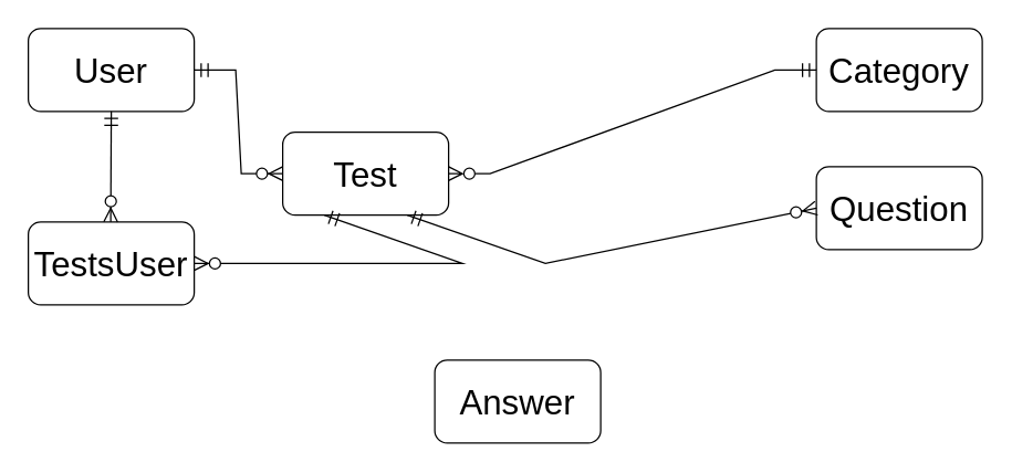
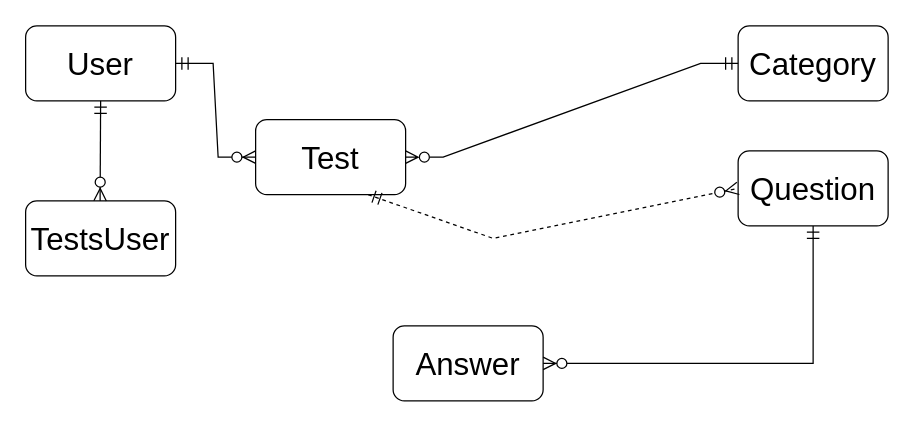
  <mxCell id="0" />
  <mxCell id="1" parent="0" />
  <mxCell id="2" value="&lt;font style=&quot;font-size: 25px;&quot;&gt;User&lt;/font&gt;" style="rounded=1;whiteSpace=wrap;html=1;" vertex="1" parent="1"><mxGeometry x="20" y="20" width="120" height="60" as="geometry" /></mxCell>
  <mxCell id="3" value="Test" style="rounded=1;whiteSpace=wrap;html=1;fontSize=25;" vertex="1" parent="1"><mxGeometry x="204" y="95" width="120" height="60" as="geometry" /></mxCell>
  <mxCell id="4" value="Category" style="rounded=1;whiteSpace=wrap;html=1;fontSize=25;" vertex="1" parent="1"><mxGeometry x="590" y="20" width="120" height="60" as="geometry" /></mxCell>
  <mxCell id="5" value="TestsUser" style="rounded=1;whiteSpace=wrap;html=1;fontSize=25;" vertex="1" parent="1"><mxGeometry x="20" y="160" width="120" height="60" as="geometry" /></mxCell>
  <mxCell id="6" value="Question" style="rounded=1;whiteSpace=wrap;html=1;fontSize=25;" vertex="1" parent="1"><mxGeometry x="590" y="120" width="120" height="60" as="geometry" /></mxCell>
  <mxCell id="7" value="Answer" style="rounded=1;whiteSpace=wrap;html=1;fontSize=25;" vertex="1" parent="1"><mxGeometry x="314" y="260" width="120" height="60" as="geometry" /></mxCell>
  <mxCell id="8" value="" style="edgeStyle=entityRelationEdgeStyle;fontSize=12;html=1;endArrow=ERzeroToMany;startArrow=ERmandOne;rounded=0;exitX=1;exitY=0.5;exitDx=0;exitDy=0;entryX=0;entryY=0.5;entryDx=0;entryDy=0;strokeWidth=1;endSize=8;startSize=8;" edge="1" parent="1" source="2" target="3"><mxGeometry width="100" height="100" relative="1" as="geometry"><mxPoint x="170" y="120" as="sourcePoint" /><mxPoint x="270" y="20" as="targetPoint" /></mxGeometry></mxCell>
  <mxCell id="9" value="" style="edgeStyle=entityRelationEdgeStyle;fontSize=12;html=1;endArrow=ERmandOne;startArrow=ERzeroToMany;rounded=0;startFill=0;endFill=0;entryX=0;entryY=0.5;entryDx=0;entryDy=0;exitX=1;exitY=0.5;exitDx=0;exitDy=0;endSize=8;startSize=8;" edge="1" parent="1" source="3" target="4"><mxGeometry width="100" height="100" relative="1" as="geometry"><mxPoint x="460" y="110" as="sourcePoint" /><mxPoint x="560" y="10" as="targetPoint" /></mxGeometry></mxCell>
  <mxCell id="10" value="" style="fontSize=12;html=1;endArrow=ERzeroToMany;startArrow=ERmandOne;rounded=0;strokeWidth=1;startSize=8;endSize=8;jumpSize=6;movable=1;resizable=1;rotatable=1;deletable=1;editable=1;connectable=1;" edge="1" parent="1"><mxGeometry width="100" height="100" relative="1" as="geometry"><mxPoint x="80" y="80" as="sourcePoint" /><mxPoint x="79.58" y="160" as="targetPoint" /></mxGeometry></mxCell>
- <mxCell id="11" value="" style="fontSize=12;html=1;endArrow=ERzeroToMany;startArrow=ERmandOne;strokeWidth=1;startSize=8;endSize=8;jumpSize=6;elbow=vertical;rounded=0;sourcePerimeterSpacing=0;entryX=1;entryY=0.5;entryDx=0;entryDy=0;exitX=0.25;exitY=1;exitDx=0;exitDy=0;" edge="1" parent="1" source="3" target="5"><mxGeometry width="100" height="100" relative="1" as="geometry"><mxPoint x="350" y="80" as="sourcePoint" /><mxPoint x="140" y="200" as="targetPoint" /><Array as="points"><mxPoint x="334" y="190" /></Array></mxGeometry></mxCell>
- <mxCell id="12" value="" style="fontSize=12;html=1;endArrow=ERzeroToMany;startArrow=ERmandOne;rounded=0;strokeWidth=1;startSize=8;endSize=8;elbow=vertical;jumpSize=6;targetPerimeterSpacing=0;exitX=0.75;exitY=1;exitDx=0;exitDy=0;entryX=0;entryY=0.5;entryDx=0;entryDy=0;" edge="1" parent="1" source="3" target="6"><mxGeometry width="100" height="100" relative="1" as="geometry"><mxPoint x="410" y="140" as="sourcePoint" /><mxPoint x="310" y="240" as="targetPoint" /><Array as="points"><mxPoint x="394" y="190" /></Array></mxGeometry></mxCell>
+ <mxCell id="12" value="" style="fontSize=12;html=1;endArrow=ERzeroToMany;startArrow=ERmandOne;rounded=0;strokeWidth=1;startSize=8;endSize=8;elbow=vertical;jumpSize=6;targetPerimeterSpacing=0;exitX=0.75;exitY=1;exitDx=0;exitDy=0;entryX=0;entryY=0.5;entryDx=0;entryDy=0;dashed=1;" edge="1" parent="1" source="3" target="6"><mxGeometry width="100" height="100" relative="1" as="geometry"><mxPoint x="410" y="140" as="sourcePoint" /><mxPoint x="310" y="240" as="targetPoint" /><Array as="points"><mxPoint x="394" y="190" /></Array></mxGeometry></mxCell>
+ <mxCell id="13" value="" style="fontSize=12;html=1;endArrow=ERzeroToMany;startArrow=ERmandOne;rounded=0;strokeWidth=1;startSize=8;endSize=8;elbow=vertical;jumpSize=6;targetPerimeterSpacing=0;exitX=0.5;exitY=1;exitDx=0;exitDy=0;entryX=1;entryY=0.5;entryDx=0;entryDy=0;" edge="1" parent="1" source="6" target="7"><mxGeometry width="100" height="100" relative="1" as="geometry"><mxPoint x="620" y="260" as="sourcePoint" /><mxPoint x="520" y="360" as="targetPoint" /><Array as="points"><mxPoint x="650" y="290" /></Array></mxGeometry></mxCell>
